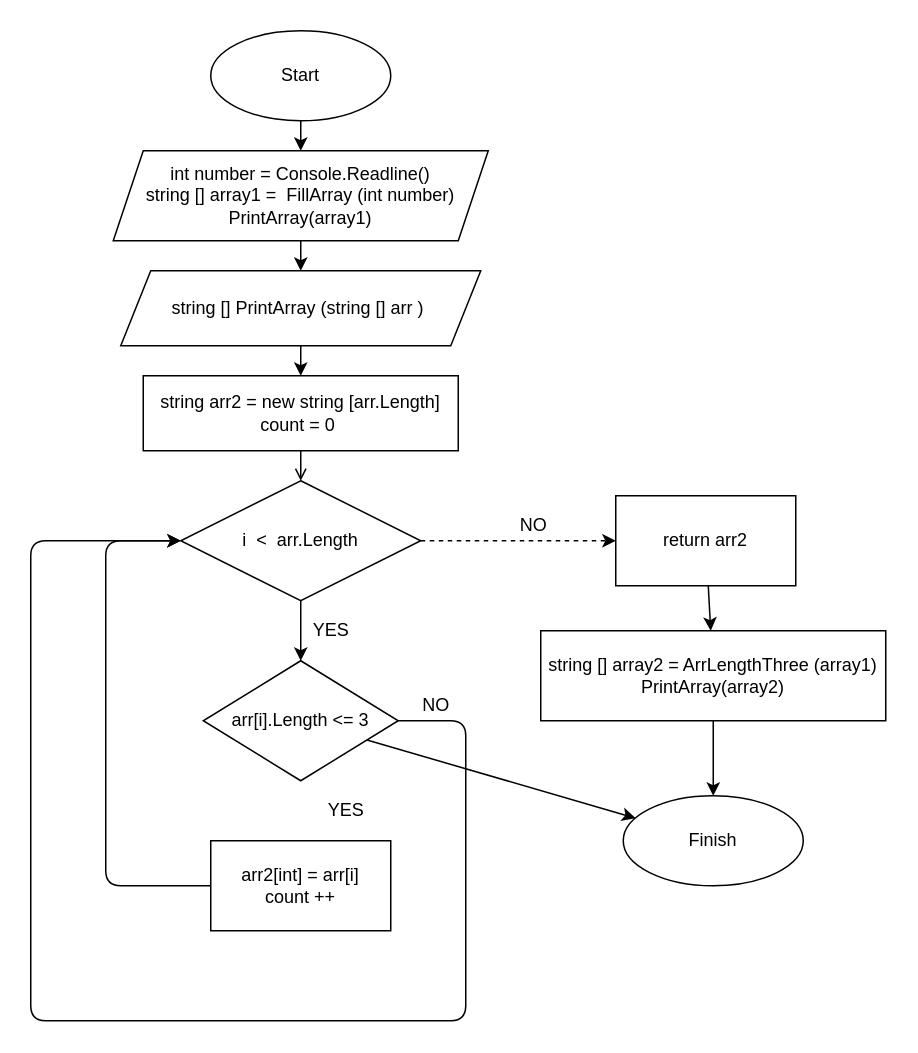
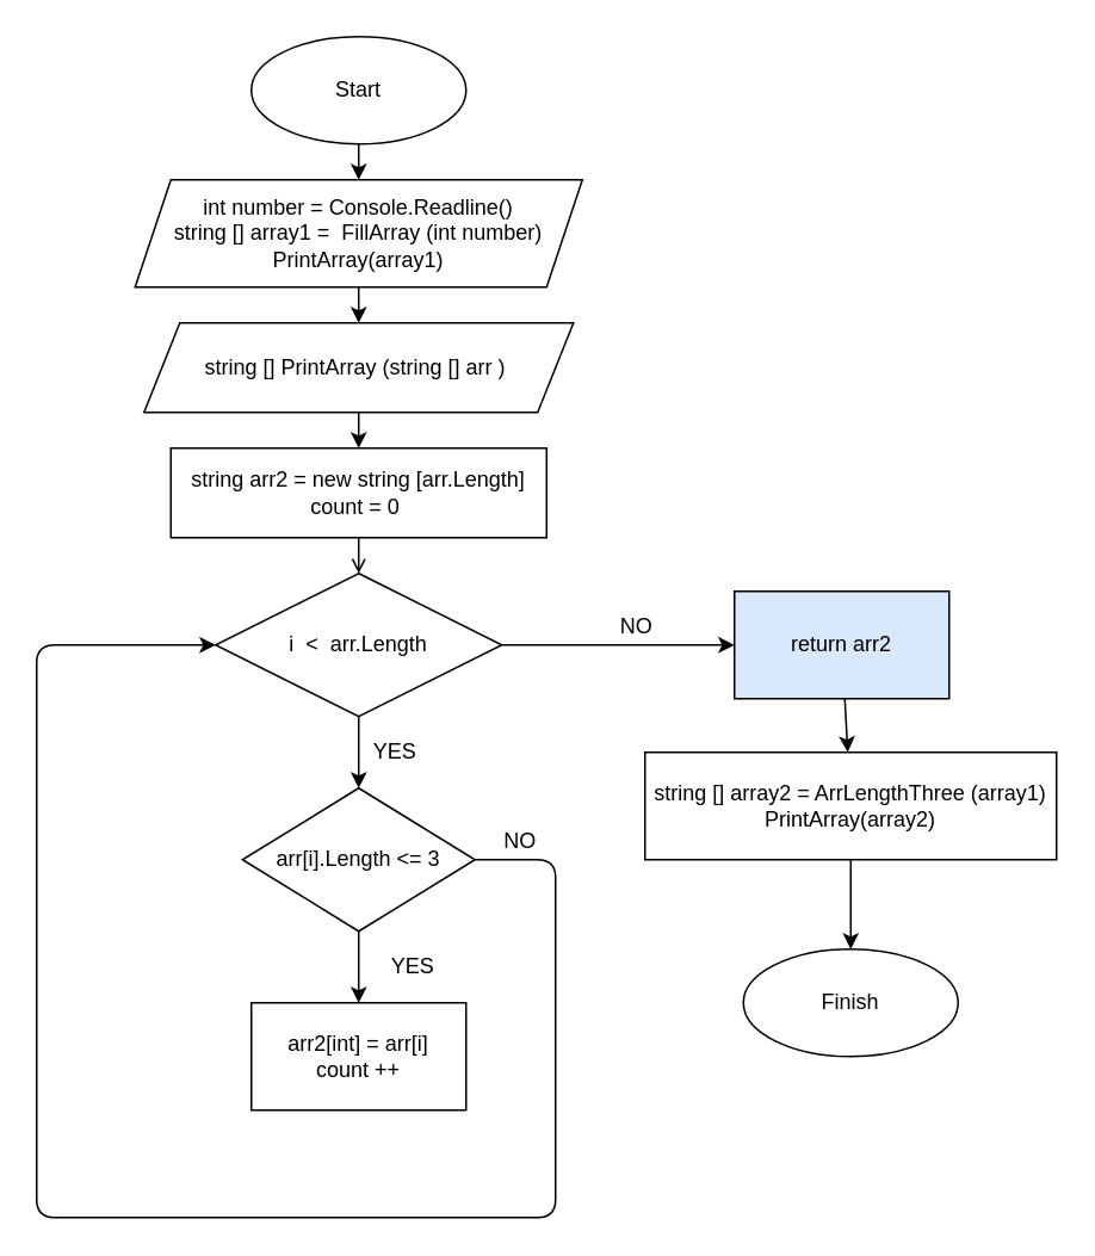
  <mxCell id="0" />
  <mxCell id="1" parent="0" />
  <mxCell id="2" value="" style="edgeStyle=none;html=1;" edge="1" parent="1" source="3" target="5"><mxGeometry relative="1" as="geometry" /></mxCell>
  <mxCell id="3" value="Start" style="ellipse;whiteSpace=wrap;html=1;" vertex="1" parent="1"><mxGeometry x="140" y="20" width="120" height="60" as="geometry" /></mxCell>
  <mxCell id="4" value="" style="edgeStyle=none;html=1;" edge="1" parent="1" source="5" target="7"><mxGeometry relative="1" as="geometry" /></mxCell>
  <mxCell id="5" value="int number = Console.Readline()&lt;br&gt;string [] array1 =&amp;nbsp; FillArray (int number)&lt;br&gt;PrintArray(array1)" style="shape=parallelogram;perimeter=parallelogramPerimeter;whiteSpace=wrap;html=1;fixedSize=1;" vertex="1" parent="1"><mxGeometry x="75" y="100" width="250" height="60" as="geometry" /></mxCell>
  <mxCell id="6" value="" style="edgeStyle=none;html=1;" edge="1" parent="1" source="7" target="9"><mxGeometry relative="1" as="geometry" /></mxCell>
  <mxCell id="7" value="string [] PrintArray (string [] arr )&amp;nbsp;" style="shape=parallelogram;perimeter=parallelogramPerimeter;whiteSpace=wrap;html=1;fixedSize=1;" vertex="1" parent="1"><mxGeometry x="80" y="180" width="240" height="50" as="geometry" /></mxCell>
  <mxCell id="8" value="" style="edgeStyle=none;html=1;endArrow=open;" edge="1" parent="1" source="9" target="12"><mxGeometry relative="1" as="geometry" /></mxCell>
  <mxCell id="9" value="string arr2 = new string [arr.Length]&lt;br&gt;count = 0&amp;nbsp;" style="whiteSpace=wrap;html=1;" vertex="1" parent="1"><mxGeometry x="95" y="250" width="210" height="50" as="geometry" /></mxCell>
  <mxCell id="10" value="" style="edgeStyle=none;html=1;" edge="1" parent="1" source="12" target="15"><mxGeometry relative="1" as="geometry" /></mxCell>
- <mxCell id="11" value="" style="edgeStyle=none;html=1;dashed=1;" edge="1" parent="1" source="12" target="21"><mxGeometry relative="1" as="geometry" /></mxCell>
+ <mxCell id="11" value="" style="edgeStyle=none;html=1;" edge="1" parent="1" source="12" target="21"><mxGeometry relative="1" as="geometry" /></mxCell>
  <mxCell id="12" value="i&amp;nbsp; &amp;lt;&amp;nbsp; arr.Length" style="rhombus;whiteSpace=wrap;html=1;" vertex="1" parent="1"><mxGeometry x="120" y="320" width="160" height="80" as="geometry" /></mxCell>
- <mxCell id="13" value="" style="edgeStyle=none;html=1;" edge="1" parent="1" source="15" target="26"><mxGeometry relative="1" as="geometry" /></mxCell>
+ <mxCell id="13" value="" style="edgeStyle=none;html=1;" edge="1" parent="1" source="15" target="18"><mxGeometry relative="1" as="geometry" /></mxCell>
  <mxCell id="14" style="edgeStyle=none;html=1;entryX=0;entryY=0.5;entryDx=0;entryDy=0;exitX=1;exitY=0.5;exitDx=0;exitDy=0;" edge="1" parent="1" source="15" target="12"><mxGeometry relative="1" as="geometry"><Array as="points"><mxPoint x="310" y="480" /><mxPoint x="310" y="680" /><mxPoint x="20" y="680" /><mxPoint x="20" y="360" /></Array></mxGeometry></mxCell>
  <mxCell id="15" value="arr[i].Length &amp;lt;= 3" style="rhombus;whiteSpace=wrap;html=1;" vertex="1" parent="1"><mxGeometry x="135" y="440" width="130" height="80" as="geometry" /></mxCell>
  <mxCell id="16" value="YES" style="text;html=1;resizable=0;autosize=1;align=center;verticalAlign=middle;points=[];fillColor=none;strokeColor=none;rounded=0;" vertex="1" parent="1"><mxGeometry x="200" y="410" width="40" height="20" as="geometry" /></mxCell>
- <mxCell id="17" style="edgeStyle=none;html=1;entryX=0;entryY=0.5;entryDx=0;entryDy=0;" edge="1" parent="1" source="18" target="12"><mxGeometry relative="1" as="geometry"><Array as="points"><mxPoint x="70" y="590" /><mxPoint x="70" y="360" /></Array></mxGeometry></mxCell>
  <mxCell id="18" value="arr2[int] = arr[i]&lt;br&gt;count ++" style="whiteSpace=wrap;html=1;" vertex="1" parent="1"><mxGeometry x="140" y="560" width="120" height="60" as="geometry" /></mxCell>
  <mxCell id="19" value="YES" style="text;html=1;resizable=0;autosize=1;align=center;verticalAlign=middle;points=[];fillColor=none;strokeColor=none;rounded=0;" vertex="1" parent="1"><mxGeometry x="210" y="530" width="40" height="20" as="geometry" /></mxCell>
  <mxCell id="20" value="" style="edgeStyle=none;html=1;" edge="1" parent="1" source="21" target="25"><mxGeometry relative="1" as="geometry" /></mxCell>
- <mxCell id="21" value="return arr2" style="whiteSpace=wrap;html=1;" vertex="1" parent="1"><mxGeometry x="410" y="330" width="120" height="60" as="geometry" /></mxCell>
+ <mxCell id="21" value="return arr2" style="whiteSpace=wrap;html=1;fillColor=#dae8fc;" vertex="1" parent="1"><mxGeometry x="410" y="330" width="120" height="60" as="geometry" /></mxCell>
  <mxCell id="22" value="NO" style="text;html=1;resizable=0;autosize=1;align=center;verticalAlign=middle;points=[];fillColor=none;strokeColor=none;rounded=0;" vertex="1" parent="1"><mxGeometry x="275" y="460" width="30" height="20" as="geometry" /></mxCell>
  <mxCell id="23" value="NO" style="text;html=1;resizable=0;autosize=1;align=center;verticalAlign=middle;points=[];fillColor=none;strokeColor=none;rounded=0;" vertex="1" parent="1"><mxGeometry x="340" y="340" width="30" height="20" as="geometry" /></mxCell>
  <mxCell id="24" value="" style="edgeStyle=none;html=1;" edge="1" parent="1" source="25" target="26"><mxGeometry relative="1" as="geometry" /></mxCell>
  <mxCell id="25" value="string [] array2 = ArrLengthThree (array1)&lt;br&gt;PrintArray(array2)" style="whiteSpace=wrap;html=1;" vertex="1" parent="1"><mxGeometry x="360" y="420" width="230" height="60" as="geometry" /></mxCell>
  <mxCell id="26" value="Finish" style="ellipse;whiteSpace=wrap;html=1;" vertex="1" parent="1"><mxGeometry x="415" y="530" width="120" height="60" as="geometry" /></mxCell>
